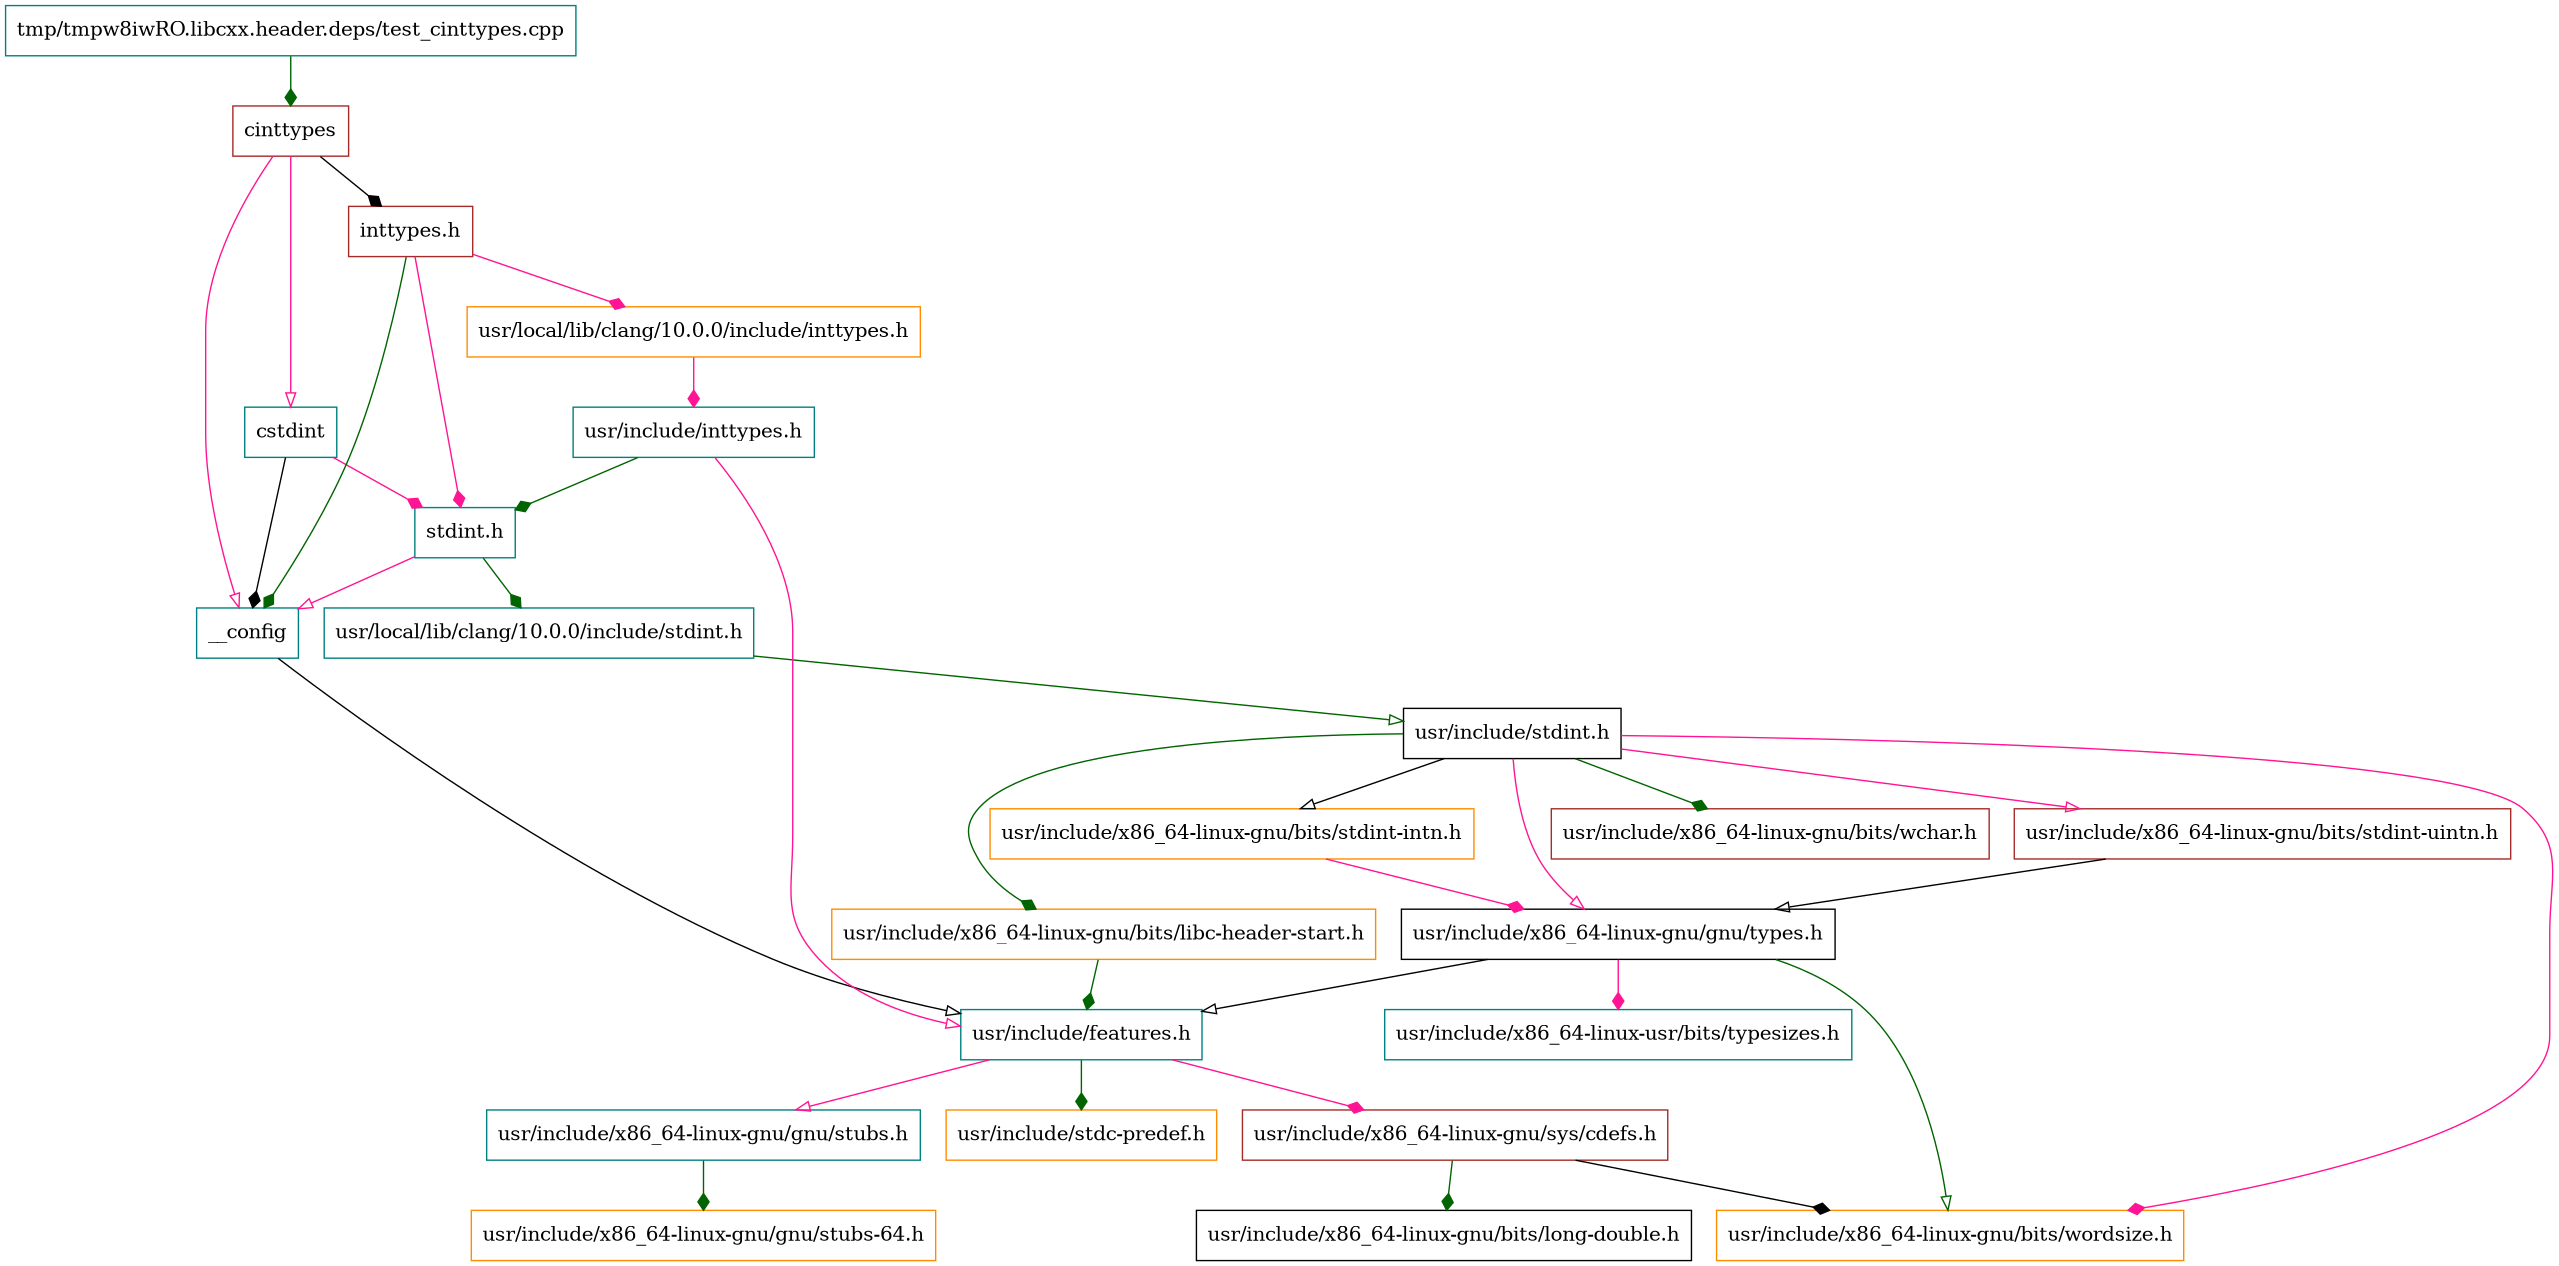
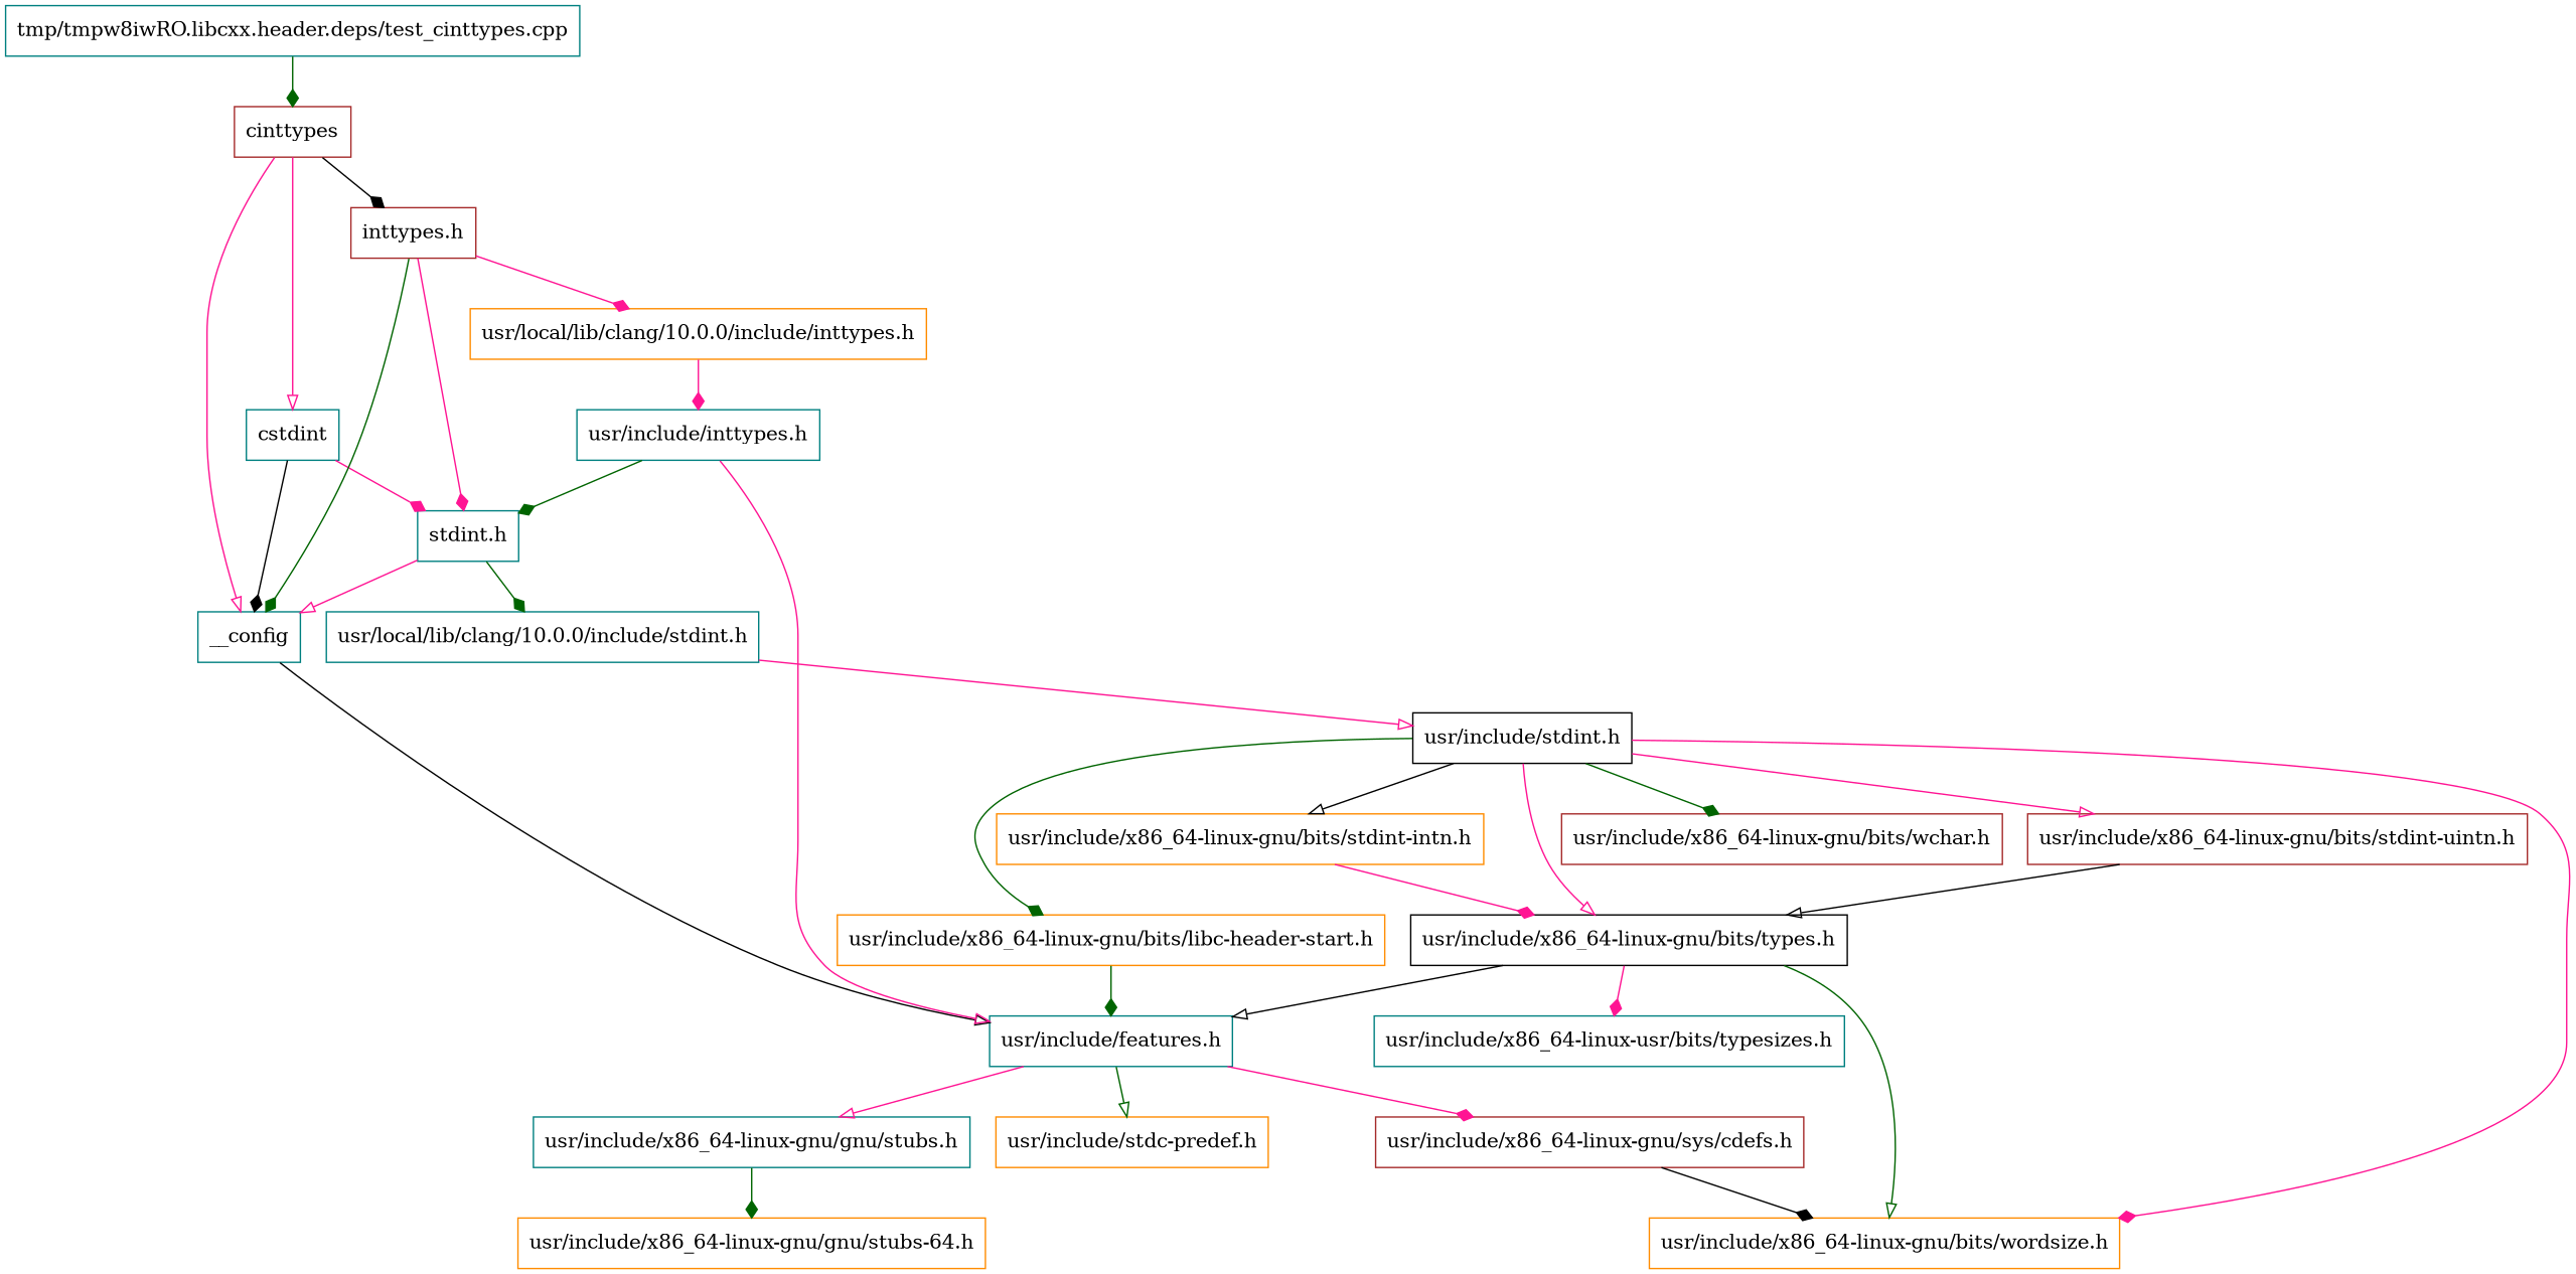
  digraph {
    node [color=teal shape=box]
    edge [arrowhead=diamond color=deeppink]
    n1 [color=brown label=cinttypes]
    n2 [label=__config]
    n3 [label=cstdint]
    n4 [color=brown label="inttypes.h"]
    n5 [label="usr/include/features.h"]
    n6 [label="stdint.h"]
    n7 [color=darkorange label="usr/local/lib/clang/10.0.0/include/inttypes.h"]
    n8 [label="tmp/tmpw8iwRO.libcxx.header.deps/test_cinttypes.cpp"]
    n9 [color=darkorange label="usr/include/stdc-predef.h"]
    n10 [color=brown label="usr/include/x86_64-linux-gnu/sys/cdefs.h"]
    n11 [label="usr/include/x86_64-linux-gnu/gnu/stubs.h"]
    n12 [color=darkorange label="usr/include/x86_64-linux-gnu/bits/wordsize.h"]
-   n13 [color=black label="usr/include/x86_64-linux-gnu/bits/long-double.h"]
    n14 [color=darkorange label="usr/include/x86_64-linux-gnu/gnu/stubs-64.h"]
    n15 [label="usr/local/lib/clang/10.0.0/include/stdint.h"]
    n16 [color=black label="usr/include/stdint.h"]
    n17 [color=darkorange label="usr/include/x86_64-linux-gnu/bits/libc-header-start.h"]
-   n18 [color=black label="usr/include/x86_64-linux-gnu/gnu/types.h"]
+   n18 [color=black label="usr/include/x86_64-linux-gnu/bits/types.h"]
    n19 [color=brown label="usr/include/x86_64-linux-gnu/bits/wchar.h"]
    n20 [color=darkorange label="usr/include/x86_64-linux-gnu/bits/stdint-intn.h"]
    n21 [color=brown label="usr/include/x86_64-linux-gnu/bits/stdint-uintn.h"]
    n22 [label="usr/include/x86_64-linux-usr/bits/typesizes.h"]
    n23 [label="usr/include/inttypes.h"]
    n1 -> n2 [arrowhead=onormal]
    n1 -> n3 [arrowhead=onormal]
    n1 -> n4 [color=black]
    n2 -> n5 [arrowhead=onormal color=black]
    n3 -> n2 [color=black]
    n3 -> n6
    n4 -> n2 [color=darkgreen]
    n4 -> n6
    n4 -> n7
-   n5 -> n9 [color=darkgreen]
+   n5 -> n9 [arrowhead=onormal color=darkgreen]
    n5 -> n10
    n5 -> n11 [arrowhead=onormal]
    n6 -> n2 [arrowhead=onormal]
    n6 -> n15 [color=darkgreen]
    n7 -> n23
    n8 -> n1 [color=darkgreen]
    n10 -> n12 [color=black]
-   n10 -> n13 [color=darkgreen]
    n11 -> n14 [color=darkgreen]
-   n15 -> n16 [arrowhead=onormal color=darkgreen]
+   n15 -> n16 [arrowhead=onormal]
    n16 -> n12
    n16 -> n17 [color=darkgreen]
    n16 -> n18 [arrowhead=onormal]
    n16 -> n19 [color=darkgreen]
    n16 -> n20 [arrowhead=onormal color=black]
    n16 -> n21 [arrowhead=onormal]
    n17 -> n5 [color=darkgreen]
    n18 -> n5 [arrowhead=onormal color=black]
    n18 -> n12 [arrowhead=onormal color=darkgreen]
    n18 -> n22
    n20 -> n18
    n21 -> n18 [arrowhead=onormal color=black]
    n23 -> n5 [arrowhead=onormal]
    n23 -> n6 [color=darkgreen]
  }
